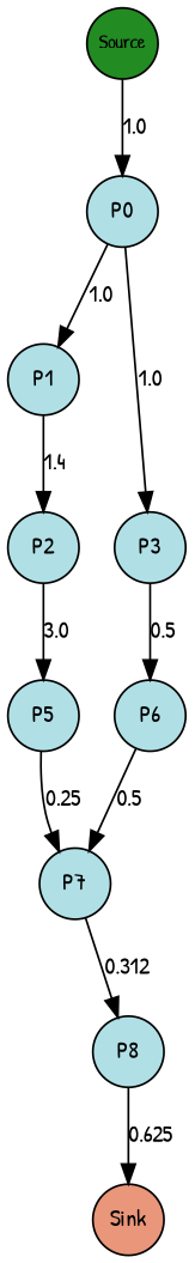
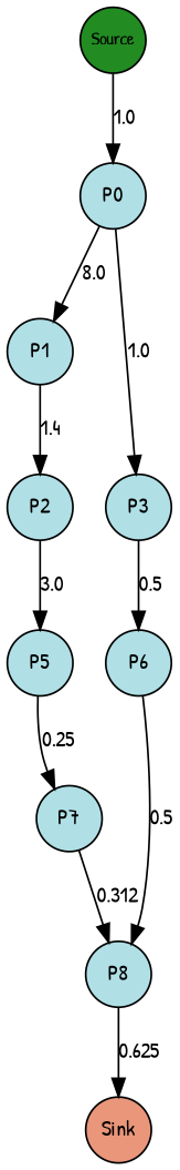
  digraph {
    fontname="Patrick Hand"
    rankdir=TB
    splines=true
    node [fillcolor=powderblue fixedsize=true fontcolor=black fontname="Patrick Hand" fontsize=12 margin=0 shape=circle style=filled]
    edge [fontcolor=black fontname="Patrick Hand" fontsize=12 margin=0]
    n1 [fillcolor=forestgreen fontsize=10 label=Source width=0.5]
    n2 [label=P0 width=0.5]
    n3 [label=P1 width=0.5]
    n4 [label=P2 width=0.5]
    n5 [label=P3 width=0.5]
    n6 [label=P5 width=0.5]
    n7 [label=P6 width=0.5]
    n8 [label=P7 width=0.5]
    n9 [label=P8 width=0.5]
    n10 [fillcolor=darksalmon label=Sink width=0.5]
    subgraph sub_1 {
      rank=same
      n1
    }
    subgraph sub_2 {
      rank=same
      n2
    }
    subgraph sub_3 {
      rank=same
      n3
    }
    subgraph sub_4 {
      rank=same
      n4
      n5
    }
    subgraph sub_5 {
      rank=same
      n6
      n7
    }
    subgraph sub_6 {
      rank=same
      n8
    }
    subgraph sub_7 {
      rank=same
      n9
    }
    subgraph sub_8 {
      rank=same
      n10
    }
    n1 -> n2 [label=1.0]
-   n2 -> n3 [label=1.0]
+   n2 -> n3 [label=8.0]
    n2 -> n5 [label=1.0]
    n3 -> n4 [label=1.4]
    n4 -> n6 [label=3.0]
    n5 -> n7 [label=0.5]
    n6 -> n8 [label=0.25]
-   n7 -> n8 [label=0.5]
+   n7 -> n9 [label=0.5]
    n8 -> n9 [label=0.312]
    n9 -> n10 [label=0.625]
  }
